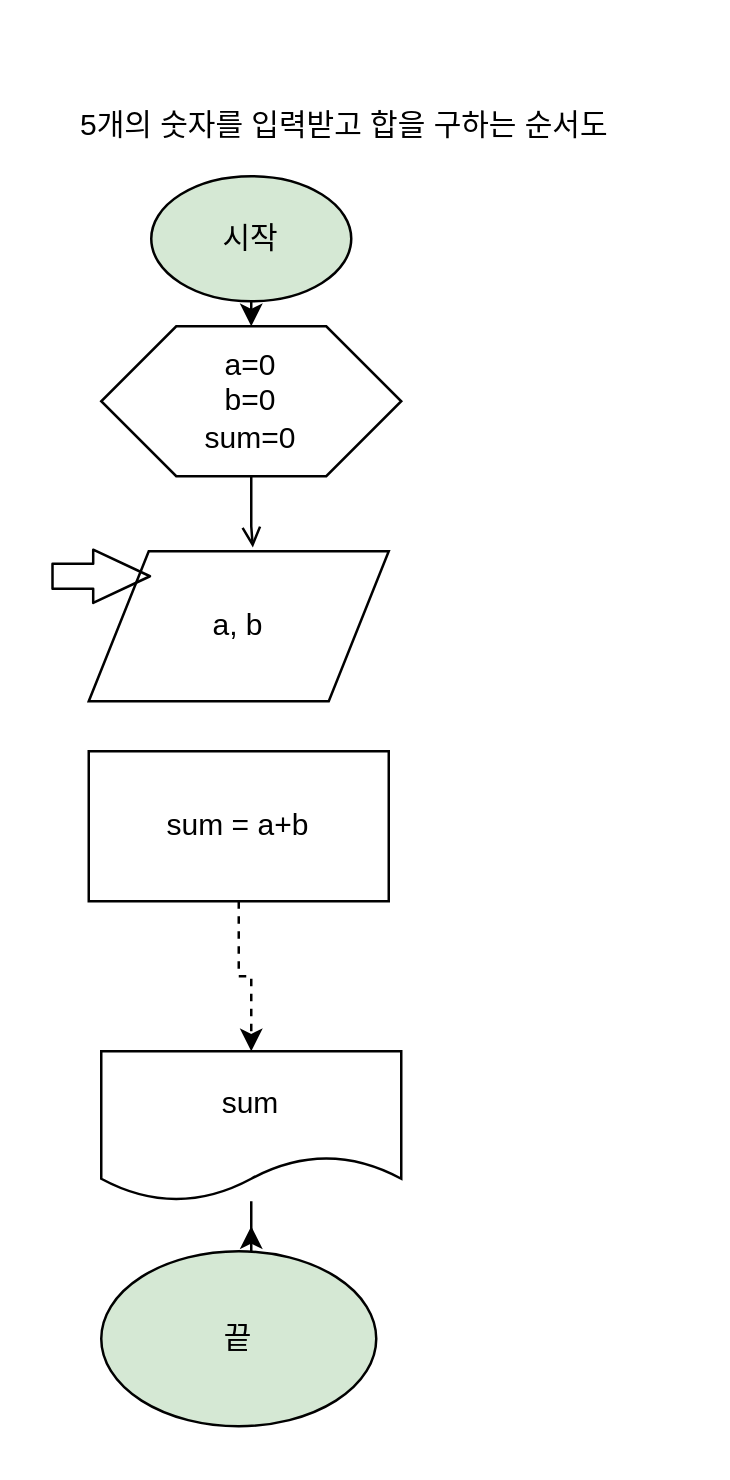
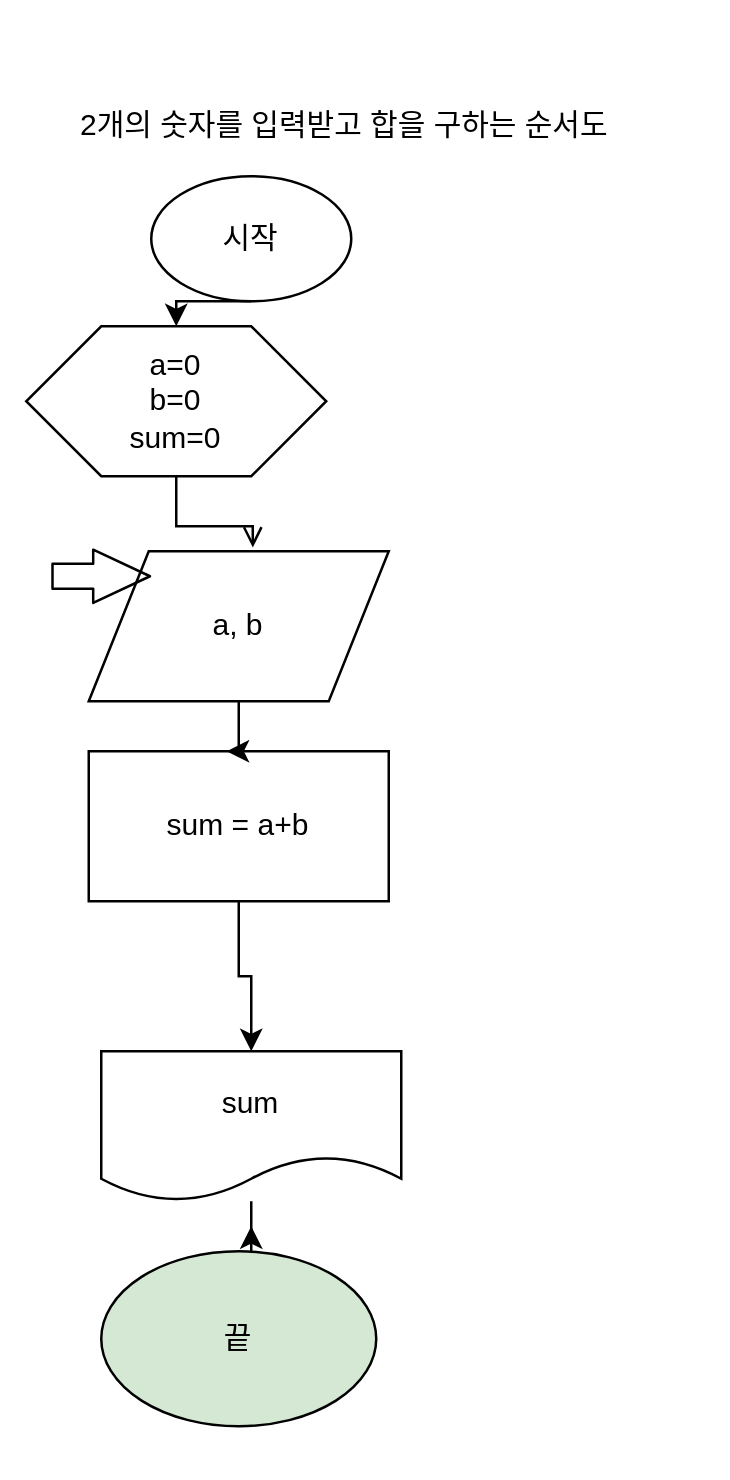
  <mxCell id="0" />
  <mxCell id="1" parent="0" />
- <mxCell id="2" value="5개의 숫자를 입력받고 합을 구하는 순서도" style="text;html=1;strokeColor=none;fillColor=none;align=left;verticalAlign=middle;whiteSpace=wrap;rounded=0;" vertex="1" parent="1"><mxGeometry x="30" y="20" width="240" height="60" as="geometry" /></mxCell>
+ <mxCell id="2" value="2개의 숫자를 입력받고 합을 구하는 순서도" style="text;html=1;strokeColor=none;fillColor=none;align=left;verticalAlign=middle;whiteSpace=wrap;rounded=0;" vertex="1" parent="1"><mxGeometry x="30" y="20" width="240" height="60" as="geometry" /></mxCell>
  <mxCell id="3" style="edgeStyle=orthogonalEdgeStyle;rounded=0;orthogonalLoop=1;jettySize=auto;html=1;exitX=0.5;exitY=1;exitDx=0;exitDy=0;entryX=0.5;entryY=0;entryDx=0;entryDy=0;" edge="1" parent="1" source="4" target="6"><mxGeometry relative="1" as="geometry" /></mxCell>
- <mxCell id="4" value="시작" style="ellipse;whiteSpace=wrap;html=1;fillColor=#d5e8d4;" vertex="1" parent="1"><mxGeometry x="60" y="70" width="80" height="50" as="geometry" /></mxCell>
+ <mxCell id="4" value="시작" style="ellipse;whiteSpace=wrap;html=1;" vertex="1" parent="1"><mxGeometry x="60" y="70" width="80" height="50" as="geometry" /></mxCell>
  <mxCell id="5" style="edgeStyle=orthogonalEdgeStyle;rounded=0;orthogonalLoop=1;jettySize=auto;html=1;entryX=0.547;entryY=-0.025;entryDx=0;entryDy=0;entryPerimeter=0;endArrow=open;" edge="1" parent="1" source="6" target="13"><mxGeometry relative="1" as="geometry" /></mxCell>
- <mxCell id="6" value="a=0&lt;br&gt;b=0&lt;br&gt;sum=0&lt;br&gt;" style="shape=hexagon;perimeter=hexagonPerimeter2;whiteSpace=wrap;html=1;" vertex="1" parent="1"><mxGeometry x="40" y="130" width="120" height="60" as="geometry" /></mxCell>
- <mxCell id="7" style="edgeStyle=orthogonalEdgeStyle;rounded=0;orthogonalLoop=1;jettySize=auto;html=1;entryX=0.5;entryY=0;entryDx=0;entryDy=0;dashed=1;" edge="1" parent="1" source="8" target="10"><mxGeometry relative="1" as="geometry" /></mxCell>
+ <mxCell id="6" value="a=0&lt;br&gt;b=0&lt;br&gt;sum=0&lt;br&gt;" style="shape=hexagon;perimeter=hexagonPerimeter2;whiteSpace=wrap;html=1;" vertex="1" parent="1"><mxGeometry x="10" y="130" width="120" height="60" as="geometry" /></mxCell>
+ <mxCell id="7" style="edgeStyle=orthogonalEdgeStyle;rounded=0;orthogonalLoop=1;jettySize=auto;html=1;entryX=0.5;entryY=0;entryDx=0;entryDy=0;" edge="1" parent="1" source="8" target="10"><mxGeometry relative="1" as="geometry" /></mxCell>
  <mxCell id="8" value="sum = a+b" style="rounded=0;whiteSpace=wrap;html=1;" vertex="1" parent="1"><mxGeometry x="35" y="300" width="120" height="60" as="geometry" /></mxCell>
  <mxCell id="9" style="edgeStyle=orthogonalEdgeStyle;rounded=0;orthogonalLoop=1;jettySize=auto;html=1;" edge="1" parent="1" source="10"><mxGeometry relative="1" as="geometry"><mxPoint x="100" y="490" as="targetPoint" /></mxGeometry></mxCell>
  <mxCell id="10" value="sum" style="shape=document;whiteSpace=wrap;html=1;boundedLbl=1;" vertex="1" parent="1"><mxGeometry x="40" y="420" width="120" height="60" as="geometry" /></mxCell>
  <mxCell id="11" value="끝" style="ellipse;whiteSpace=wrap;html=1;fillColor=#d5e8d4;" vertex="1" parent="1"><mxGeometry x="40" y="500" width="110" height="70" as="geometry" /></mxCell>
+ <mxCell id="12" style="edgeStyle=orthogonalEdgeStyle;rounded=0;orthogonalLoop=1;jettySize=auto;html=1;entryX=0.459;entryY=-0.002;entryDx=0;entryDy=0;entryPerimeter=0;" edge="1" parent="1" source="13" target="8"><mxGeometry relative="1" as="geometry" /></mxCell>
  <mxCell id="13" value="a, b" style="shape=parallelogram;perimeter=parallelogramPerimeter;whiteSpace=wrap;html=1;" vertex="1" parent="1"><mxGeometry x="35" y="220" width="120" height="60" as="geometry" /></mxCell>
  <mxCell id="14" value="" style="shape=flexArrow;endArrow=classic;html=1;endWidth=10.286;endSize=7.24;" edge="1" parent="1"><mxGeometry width="50" height="50" relative="1" as="geometry"><mxPoint x="20" y="230" as="sourcePoint" /><mxPoint x="60" y="230" as="targetPoint" /></mxGeometry></mxCell>
